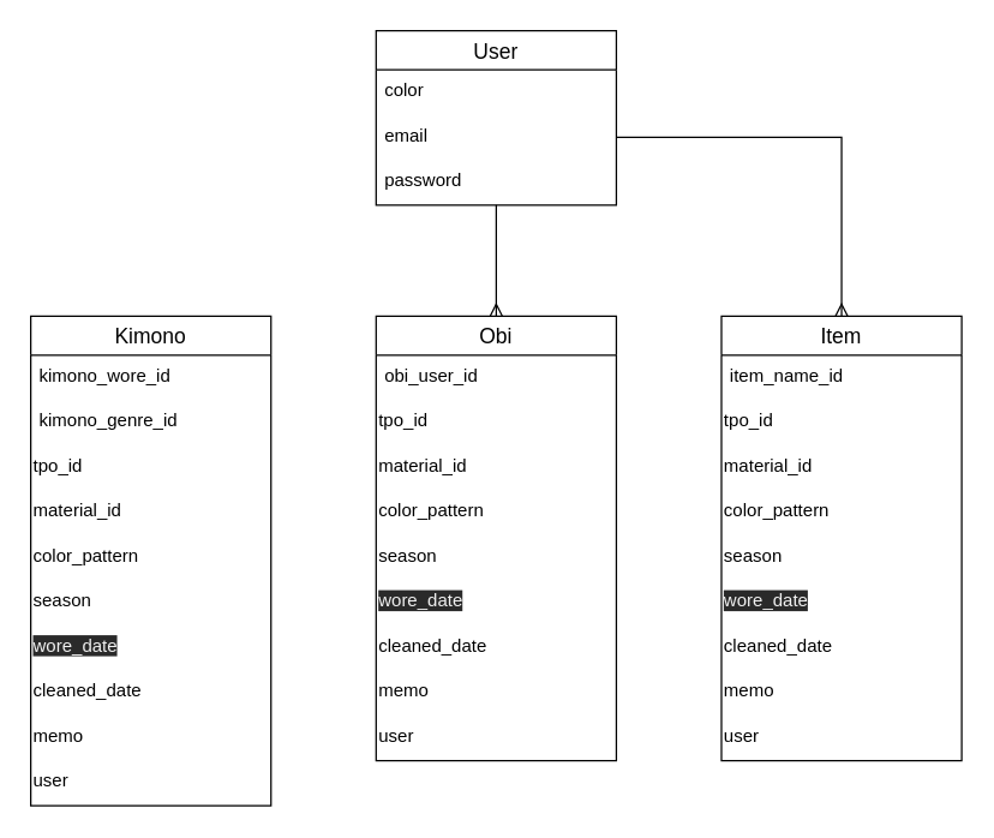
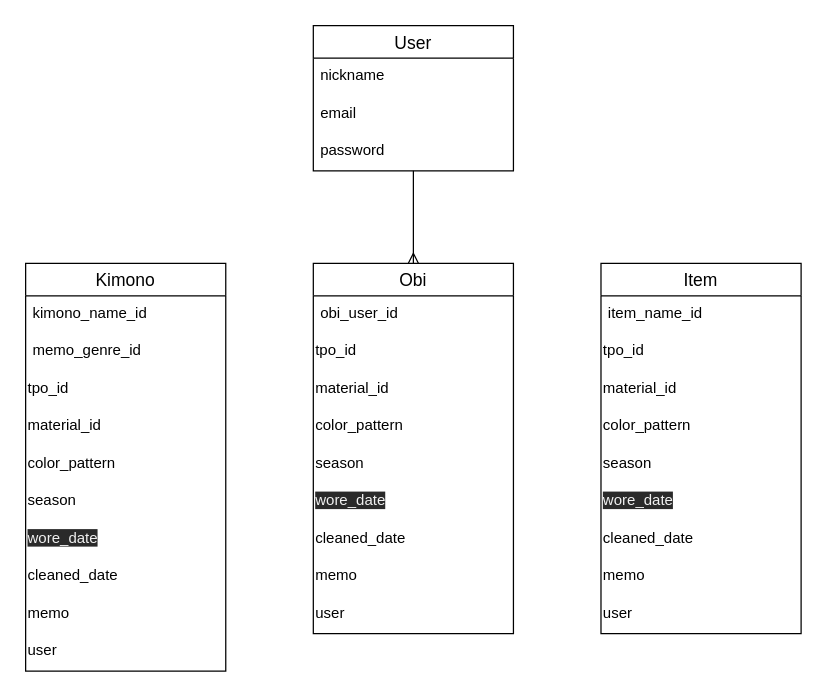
  <mxCell id="0" />
  <mxCell id="1" parent="0" />
  <mxCell id="2" value="Kimono" style="swimlane;fontStyle=0;childLayout=stackLayout;horizontal=1;startSize=26;horizontalStack=0;resizeParent=1;resizeParentMax=0;resizeLast=0;collapsible=1;marginBottom=0;align=center;fontSize=14;" parent="1" vertex="1"><mxGeometry x="20" y="210" width="160" height="326" as="geometry" /></mxCell>
- <mxCell id="3" value="kimono_wore_id" style="text;strokeColor=none;fillColor=none;spacingLeft=4;spacingRight=4;overflow=hidden;rotatable=0;points=[[0,0.5],[1,0.5]];portConstraint=eastwest;fontSize=12;" parent="2" vertex="1"><mxGeometry y="26" width="160" height="30" as="geometry" /></mxCell>
- <mxCell id="4" value="kimono_genre_id" style="text;strokeColor=none;fillColor=none;spacingLeft=4;spacingRight=4;overflow=hidden;rotatable=0;points=[[0,0.5],[1,0.5]];portConstraint=eastwest;fontSize=12;" parent="2" vertex="1"><mxGeometry y="56" width="160" height="30" as="geometry" /></mxCell>
+ <mxCell id="3" value="kimono_name_id" style="text;strokeColor=none;fillColor=none;spacingLeft=4;spacingRight=4;overflow=hidden;rotatable=0;points=[[0,0.5],[1,0.5]];portConstraint=eastwest;fontSize=12;" parent="2" vertex="1"><mxGeometry y="26" width="160" height="30" as="geometry" /></mxCell>
+ <mxCell id="4" value="memo_genre_id" style="text;strokeColor=none;fillColor=none;spacingLeft=4;spacingRight=4;overflow=hidden;rotatable=0;points=[[0,0.5],[1,0.5]];portConstraint=eastwest;fontSize=12;" parent="2" vertex="1"><mxGeometry y="56" width="160" height="30" as="geometry" /></mxCell>
  <mxCell id="5" value="&lt;font face=&quot;helvetica&quot;&gt;tpo_id&lt;/font&gt;" style="text;whiteSpace=wrap;html=1;" parent="2" vertex="1"><mxGeometry y="86" width="160" height="30" as="geometry" /></mxCell>
  <mxCell id="6" value="&lt;font face=&quot;helvetica&quot;&gt;material_id&lt;/font&gt;" style="text;whiteSpace=wrap;html=1;" parent="2" vertex="1"><mxGeometry y="116" width="160" height="30" as="geometry" /></mxCell>
  <mxCell id="7" value="&lt;font face=&quot;helvetica&quot;&gt;color_pattern&lt;/font&gt;" style="text;whiteSpace=wrap;html=1;" parent="2" vertex="1"><mxGeometry y="146" width="160" height="30" as="geometry" /></mxCell>
  <mxCell id="8" value="&lt;font face=&quot;helvetica&quot;&gt;season&lt;/font&gt;" style="text;whiteSpace=wrap;html=1;" parent="2" vertex="1"><mxGeometry y="176" width="160" height="30" as="geometry" /></mxCell>
  <mxCell id="9" value="&lt;span style=&quot;color: rgb(240 , 240 , 240) ; font-family: &amp;#34;helvetica&amp;#34; ; font-size: 12px ; font-style: normal ; font-weight: 400 ; letter-spacing: normal ; text-align: left ; text-indent: 0px ; text-transform: none ; word-spacing: 0px ; background-color: rgb(42 , 42 , 42) ; display: inline ; float: none&quot;&gt;wore_date&lt;/span&gt;" style="text;whiteSpace=wrap;html=1;" vertex="1" parent="2"><mxGeometry y="206" width="160" height="30" as="geometry" /></mxCell>
  <mxCell id="10" value="&lt;font face=&quot;helvetica&quot;&gt;cleaned_date&lt;/font&gt;" style="text;whiteSpace=wrap;html=1;" vertex="1" parent="2"><mxGeometry y="236" width="160" height="30" as="geometry" /></mxCell>
  <mxCell id="11" value="&lt;font face=&quot;helvetica&quot;&gt;memo&lt;/font&gt;" style="text;whiteSpace=wrap;html=1;" vertex="1" parent="2"><mxGeometry y="266" width="160" height="30" as="geometry" /></mxCell>
  <mxCell id="12" value="&lt;font face=&quot;helvetica&quot;&gt;user&lt;/font&gt;" style="text;whiteSpace=wrap;html=1;" vertex="1" parent="2"><mxGeometry y="296" width="160" height="30" as="geometry" /></mxCell>
  <mxCell id="13" value="Obi" style="swimlane;fontStyle=0;childLayout=stackLayout;horizontal=1;startSize=26;horizontalStack=0;resizeParent=1;resizeParentMax=0;resizeLast=0;collapsible=1;marginBottom=0;align=center;fontSize=14;" vertex="1" parent="1"><mxGeometry x="250" y="210" width="160" height="296" as="geometry" /></mxCell>
  <mxCell id="14" value="obi_user_id" style="text;strokeColor=none;fillColor=none;spacingLeft=4;spacingRight=4;overflow=hidden;rotatable=0;points=[[0,0.5],[1,0.5]];portConstraint=eastwest;fontSize=12;" vertex="1" parent="13"><mxGeometry y="26" width="160" height="30" as="geometry" /></mxCell>
  <mxCell id="15" value="&lt;font face=&quot;helvetica&quot;&gt;tpo_id&lt;/font&gt;" style="text;whiteSpace=wrap;html=1;" vertex="1" parent="13"><mxGeometry y="56" width="160" height="30" as="geometry" /></mxCell>
  <mxCell id="16" value="&lt;font face=&quot;helvetica&quot;&gt;material_id&lt;/font&gt;" style="text;whiteSpace=wrap;html=1;" vertex="1" parent="13"><mxGeometry y="86" width="160" height="30" as="geometry" /></mxCell>
  <mxCell id="17" value="&lt;font face=&quot;helvetica&quot;&gt;color_pattern&lt;/font&gt;" style="text;whiteSpace=wrap;html=1;" vertex="1" parent="13"><mxGeometry y="116" width="160" height="30" as="geometry" /></mxCell>
  <mxCell id="18" value="&lt;font face=&quot;helvetica&quot;&gt;season&lt;/font&gt;" style="text;whiteSpace=wrap;html=1;" vertex="1" parent="13"><mxGeometry y="146" width="160" height="30" as="geometry" /></mxCell>
  <mxCell id="19" value="&lt;span style=&quot;color: rgb(240 , 240 , 240) ; font-family: &amp;#34;helvetica&amp;#34; ; font-size: 12px ; font-style: normal ; font-weight: 400 ; letter-spacing: normal ; text-align: left ; text-indent: 0px ; text-transform: none ; word-spacing: 0px ; background-color: rgb(42 , 42 , 42) ; display: inline ; float: none&quot;&gt;wore_date&lt;/span&gt;" style="text;whiteSpace=wrap;html=1;" vertex="1" parent="13"><mxGeometry y="176" width="160" height="30" as="geometry" /></mxCell>
  <mxCell id="20" value="&lt;font face=&quot;helvetica&quot;&gt;cleaned_date&lt;/font&gt;" style="text;whiteSpace=wrap;html=1;" vertex="1" parent="13"><mxGeometry y="206" width="160" height="30" as="geometry" /></mxCell>
  <mxCell id="21" value="&lt;font face=&quot;helvetica&quot;&gt;memo&lt;/font&gt;" style="text;whiteSpace=wrap;html=1;" vertex="1" parent="13"><mxGeometry y="236" width="160" height="30" as="geometry" /></mxCell>
  <mxCell id="22" value="&lt;font face=&quot;helvetica&quot;&gt;user&lt;/font&gt;" style="text;whiteSpace=wrap;html=1;" vertex="1" parent="13"><mxGeometry y="266" width="160" height="30" as="geometry" /></mxCell>
  <mxCell id="23" style="edgeStyle=orthogonalEdgeStyle;rounded=0;orthogonalLoop=1;jettySize=auto;html=1;entryX=0.5;entryY=0;entryDx=0;entryDy=0;endArrow=ERmany;endFill=0;" edge="1" parent="1" source="24" target="13"><mxGeometry relative="1" as="geometry" /></mxCell>
  <mxCell id="24" value="User" style="swimlane;fontStyle=0;childLayout=stackLayout;horizontal=1;startSize=26;horizontalStack=0;resizeParent=1;resizeParentMax=0;resizeLast=0;collapsible=1;marginBottom=0;align=center;fontSize=14;" parent="1" vertex="1"><mxGeometry x="250" y="20" width="160" height="116" as="geometry" /></mxCell>
- <mxCell id="25" value="color" style="text;strokeColor=none;fillColor=none;spacingLeft=4;spacingRight=4;overflow=hidden;rotatable=0;points=[[0,0.5],[1,0.5]];portConstraint=eastwest;fontSize=12;" parent="24" vertex="1"><mxGeometry y="26" width="160" height="30" as="geometry" /></mxCell>
+ <mxCell id="25" value="nickname" style="text;strokeColor=none;fillColor=none;spacingLeft=4;spacingRight=4;overflow=hidden;rotatable=0;points=[[0,0.5],[1,0.5]];portConstraint=eastwest;fontSize=12;" parent="24" vertex="1"><mxGeometry y="26" width="160" height="30" as="geometry" /></mxCell>
  <mxCell id="26" value="email" style="text;strokeColor=none;fillColor=none;spacingLeft=4;spacingRight=4;overflow=hidden;rotatable=0;points=[[0,0.5],[1,0.5]];portConstraint=eastwest;fontSize=12;" parent="24" vertex="1"><mxGeometry y="56" width="160" height="30" as="geometry" /></mxCell>
  <mxCell id="27" value="password" style="text;strokeColor=none;fillColor=none;spacingLeft=4;spacingRight=4;overflow=hidden;rotatable=0;points=[[0,0.5],[1,0.5]];portConstraint=eastwest;fontSize=12;" parent="24" vertex="1"><mxGeometry y="86" width="160" height="30" as="geometry" /></mxCell>
  <mxCell id="28" value="Item" style="swimlane;fontStyle=0;childLayout=stackLayout;horizontal=1;startSize=26;horizontalStack=0;resizeParent=1;resizeParentMax=0;resizeLast=0;collapsible=1;marginBottom=0;align=center;fontSize=14;" vertex="1" parent="1"><mxGeometry x="480" y="210" width="160" height="296" as="geometry" /></mxCell>
  <mxCell id="29" value="item_name_id" style="text;strokeColor=none;fillColor=none;spacingLeft=4;spacingRight=4;overflow=hidden;rotatable=0;points=[[0,0.5],[1,0.5]];portConstraint=eastwest;fontSize=12;" vertex="1" parent="28"><mxGeometry y="26" width="160" height="30" as="geometry" /></mxCell>
  <mxCell id="30" value="&lt;font face=&quot;helvetica&quot;&gt;tpo_id&lt;/font&gt;" style="text;whiteSpace=wrap;html=1;" vertex="1" parent="28"><mxGeometry y="56" width="160" height="30" as="geometry" /></mxCell>
  <mxCell id="31" value="&lt;font face=&quot;helvetica&quot;&gt;material_id&lt;/font&gt;" style="text;whiteSpace=wrap;html=1;" vertex="1" parent="28"><mxGeometry y="86" width="160" height="30" as="geometry" /></mxCell>
  <mxCell id="32" value="&lt;font face=&quot;helvetica&quot;&gt;color_pattern&lt;/font&gt;" style="text;whiteSpace=wrap;html=1;" vertex="1" parent="28"><mxGeometry y="116" width="160" height="30" as="geometry" /></mxCell>
  <mxCell id="33" value="&lt;font face=&quot;helvetica&quot;&gt;season&lt;/font&gt;" style="text;whiteSpace=wrap;html=1;" vertex="1" parent="28"><mxGeometry y="146" width="160" height="30" as="geometry" /></mxCell>
  <mxCell id="34" value="&lt;span style=&quot;color: rgb(240 , 240 , 240) ; font-family: &amp;#34;helvetica&amp;#34; ; font-size: 12px ; font-style: normal ; font-weight: 400 ; letter-spacing: normal ; text-align: left ; text-indent: 0px ; text-transform: none ; word-spacing: 0px ; background-color: rgb(42 , 42 , 42) ; display: inline ; float: none&quot;&gt;wore_date&lt;/span&gt;" style="text;whiteSpace=wrap;html=1;" vertex="1" parent="28"><mxGeometry y="176" width="160" height="30" as="geometry" /></mxCell>
  <mxCell id="35" value="&lt;font face=&quot;helvetica&quot;&gt;cleaned_date&lt;/font&gt;" style="text;whiteSpace=wrap;html=1;" vertex="1" parent="28"><mxGeometry y="206" width="160" height="30" as="geometry" /></mxCell>
  <mxCell id="36" value="&lt;font face=&quot;helvetica&quot;&gt;memo&lt;/font&gt;" style="text;whiteSpace=wrap;html=1;" vertex="1" parent="28"><mxGeometry y="236" width="160" height="30" as="geometry" /></mxCell>
  <mxCell id="37" value="&lt;font face=&quot;helvetica&quot;&gt;user&lt;/font&gt;" style="text;whiteSpace=wrap;html=1;" vertex="1" parent="28"><mxGeometry y="266" width="160" height="30" as="geometry" /></mxCell>
- <mxCell id="38" style="edgeStyle=orthogonalEdgeStyle;rounded=0;orthogonalLoop=1;jettySize=auto;html=1;exitX=1;exitY=0.5;exitDx=0;exitDy=0;endArrow=ERmany;endFill=0;entryX=0.5;entryY=0;entryDx=0;entryDy=0;" edge="1" parent="1" source="26" target="28"><mxGeometry relative="1" as="geometry"><mxPoint x="550" y="200" as="targetPoint" /></mxGeometry></mxCell>
